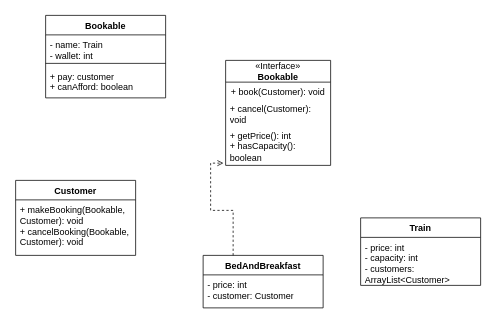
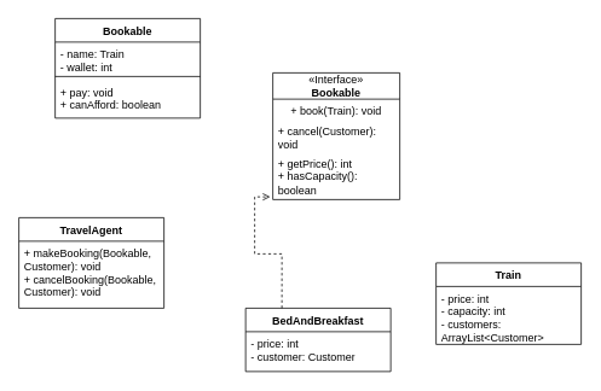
  <mxCell id="0" />
  <mxCell id="1" parent="0" />
  <mxCell id="2" value="Bookable" style="swimlane;fontStyle=1;align=center;verticalAlign=top;childLayout=stackLayout;horizontal=1;startSize=26;horizontalStack=0;resizeParent=1;resizeParentMax=0;resizeLast=0;collapsible=1;marginBottom=0;whiteSpace=wrap;html=1;" vertex="1" parent="1"><mxGeometry x="60" y="20" width="160" height="110" as="geometry" /></mxCell>
  <mxCell id="3" value="- name: Train&lt;div&gt;- wallet: int&lt;br&gt;&lt;/div&gt;" style="text;strokeColor=none;fillColor=none;align=left;verticalAlign=top;spacingLeft=4;spacingRight=4;overflow=hidden;rotatable=0;points=[[0,0.5],[1,0.5]];portConstraint=eastwest;whiteSpace=wrap;html=1;" vertex="1" parent="2"><mxGeometry y="26" width="160" height="34" as="geometry" /></mxCell>
  <mxCell id="4" value="" style="line;strokeWidth=1;fillColor=none;align=left;verticalAlign=middle;spacingTop=-1;spacingLeft=3;spacingRight=3;rotatable=0;labelPosition=right;points=[];portConstraint=eastwest;strokeColor=inherit;" vertex="1" parent="2"><mxGeometry y="60" width="160" height="8" as="geometry" /></mxCell>
- <mxCell id="5" value="+ pay: customer&lt;div&gt;+ canAfford: boolean&lt;/div&gt;" style="text;strokeColor=none;fillColor=none;align=left;verticalAlign=top;spacingLeft=4;spacingRight=4;overflow=hidden;rotatable=0;points=[[0,0.5],[1,0.5]];portConstraint=eastwest;whiteSpace=wrap;html=1;" vertex="1" parent="2"><mxGeometry y="68" width="160" height="42" as="geometry" /></mxCell>
+ <mxCell id="5" value="+ pay: void&lt;div&gt;+ canAfford: boolean&lt;/div&gt;" style="text;strokeColor=none;fillColor=none;align=left;verticalAlign=top;spacingLeft=4;spacingRight=4;overflow=hidden;rotatable=0;points=[[0,0.5],[1,0.5]];portConstraint=eastwest;whiteSpace=wrap;html=1;" vertex="1" parent="2"><mxGeometry y="68" width="160" height="42" as="geometry" /></mxCell>
  <mxCell id="6" value="&lt;span style=&quot;font-weight: 400;&quot;&gt;«Interface»&lt;/span&gt;&lt;br style=&quot;font-weight: 400;&quot;&gt;&lt;b&gt;Bookable&lt;/b&gt;" style="swimlane;fontStyle=1;align=center;verticalAlign=middle;childLayout=stackLayout;horizontal=1;startSize=29;horizontalStack=0;resizeParent=1;resizeParentMax=0;resizeLast=0;collapsible=0;marginBottom=0;html=1;whiteSpace=wrap;" vertex="1" parent="1"><mxGeometry x="300" y="80" width="140" height="140" as="geometry" /></mxCell>
- <mxCell id="7" value="+ book(Customer): void" style="text;html=1;strokeColor=none;fillColor=none;align=center;verticalAlign=middle;spacingLeft=4;spacingRight=4;overflow=hidden;rotatable=0;points=[[0,0.5],[1,0.5]];portConstraint=eastwest;whiteSpace=wrap;" vertex="1" parent="6"><mxGeometry y="29" width="140" height="25" as="geometry" /></mxCell>
+ <mxCell id="7" value="+ book(Train): void" style="text;html=1;strokeColor=none;fillColor=none;align=center;verticalAlign=middle;spacingLeft=4;spacingRight=4;overflow=hidden;rotatable=0;points=[[0,0.5],[1,0.5]];portConstraint=eastwest;whiteSpace=wrap;" vertex="1" parent="6"><mxGeometry y="29" width="140" height="25" as="geometry" /></mxCell>
  <mxCell id="8" value="&lt;span style=&quot;text-align: center;&quot;&gt;+ cancel(Customer): void&lt;/span&gt;" style="text;html=1;strokeColor=none;fillColor=none;align=left;verticalAlign=middle;spacingLeft=4;spacingRight=4;overflow=hidden;rotatable=0;points=[[0,0.5],[1,0.5]];portConstraint=eastwest;whiteSpace=wrap;" vertex="1" parent="6"><mxGeometry y="54" width="140" height="36" as="geometry" /></mxCell>
  <mxCell id="9" value="+ getPrice(): int&lt;div&gt;+ hasCapacity(): boolean&lt;/div&gt;" style="text;html=1;strokeColor=none;fillColor=none;align=left;verticalAlign=middle;spacingLeft=4;spacingRight=4;overflow=hidden;rotatable=0;points=[[0,0.5],[1,0.5]];portConstraint=eastwest;whiteSpace=wrap;" vertex="1" parent="6"><mxGeometry y="90" width="140" height="50" as="geometry" /></mxCell>
- <mxCell id="10" value="Customer" style="swimlane;fontStyle=1;align=center;verticalAlign=top;childLayout=stackLayout;horizontal=1;startSize=26;horizontalStack=0;resizeParent=1;resizeParentMax=0;resizeLast=0;collapsible=1;marginBottom=0;whiteSpace=wrap;html=1;" vertex="1" parent="1"><mxGeometry x="20" y="240" width="160" height="100" as="geometry" /></mxCell>
+ <mxCell id="10" value="TravelAgent" style="swimlane;fontStyle=1;align=center;verticalAlign=top;childLayout=stackLayout;horizontal=1;startSize=26;horizontalStack=0;resizeParent=1;resizeParentMax=0;resizeLast=0;collapsible=1;marginBottom=0;whiteSpace=wrap;html=1;" vertex="1" parent="1"><mxGeometry x="20" y="240" width="160" height="100" as="geometry" /></mxCell>
  <mxCell id="11" value="+ makeBooking(Bookable, Customer): void&lt;div&gt;+ cancelBooking(Bookable, Customer): void&lt;div&gt;&lt;br&gt;&lt;/div&gt;&lt;/div&gt;" style="text;strokeColor=none;fillColor=none;align=left;verticalAlign=top;spacingLeft=4;spacingRight=4;overflow=hidden;rotatable=0;points=[[0,0.5],[1,0.5]];portConstraint=eastwest;whiteSpace=wrap;html=1;" vertex="1" parent="10"><mxGeometry y="26" width="160" height="74" as="geometry" /></mxCell>
  <mxCell id="12" value="Train" style="swimlane;fontStyle=1;align=center;verticalAlign=top;childLayout=stackLayout;horizontal=1;startSize=26;horizontalStack=0;resizeParent=1;resizeParentMax=0;resizeLast=0;collapsible=1;marginBottom=0;whiteSpace=wrap;html=1;" vertex="1" parent="1"><mxGeometry x="480" y="290" width="160" height="90" as="geometry" /></mxCell>
  <mxCell id="13" value="- price: int&lt;div&gt;- capacity: int&lt;br&gt;&lt;div&gt;- customers: ArrayList&amp;lt;Customer&amp;gt;&lt;/div&gt;&lt;/div&gt;" style="text;strokeColor=none;fillColor=none;align=left;verticalAlign=top;spacingLeft=4;spacingRight=4;overflow=hidden;rotatable=0;points=[[0,0.5],[1,0.5]];portConstraint=eastwest;whiteSpace=wrap;html=1;" vertex="1" parent="12"><mxGeometry y="26" width="160" height="64" as="geometry" /></mxCell>
  <mxCell id="14" value="BedAndBreakfast" style="swimlane;fontStyle=1;align=center;verticalAlign=top;childLayout=stackLayout;horizontal=1;startSize=26;horizontalStack=0;resizeParent=1;resizeParentMax=0;resizeLast=0;collapsible=1;marginBottom=0;whiteSpace=wrap;html=1;" vertex="1" parent="1"><mxGeometry x="270" y="340" width="160" height="70" as="geometry" /></mxCell>
  <mxCell id="15" value="- price: int&lt;div&gt;- customer: Customer&lt;/div&gt;" style="text;strokeColor=none;fillColor=none;align=left;verticalAlign=top;spacingLeft=4;spacingRight=4;overflow=hidden;rotatable=0;points=[[0,0.5],[1,0.5]];portConstraint=eastwest;whiteSpace=wrap;html=1;" vertex="1" parent="14"><mxGeometry y="26" width="160" height="44" as="geometry" /></mxCell>
  <mxCell id="16" style="edgeStyle=orthogonalEdgeStyle;rounded=0;orthogonalLoop=1;jettySize=auto;html=1;exitX=0.25;exitY=0;exitDx=0;exitDy=0;entryX=-0.021;entryY=0.94;entryDx=0;entryDy=0;entryPerimeter=0;dashed=1;endArrow=open;" edge="1" parent="1" source="14" target="9"><mxGeometry relative="1" as="geometry" /></mxCell>
